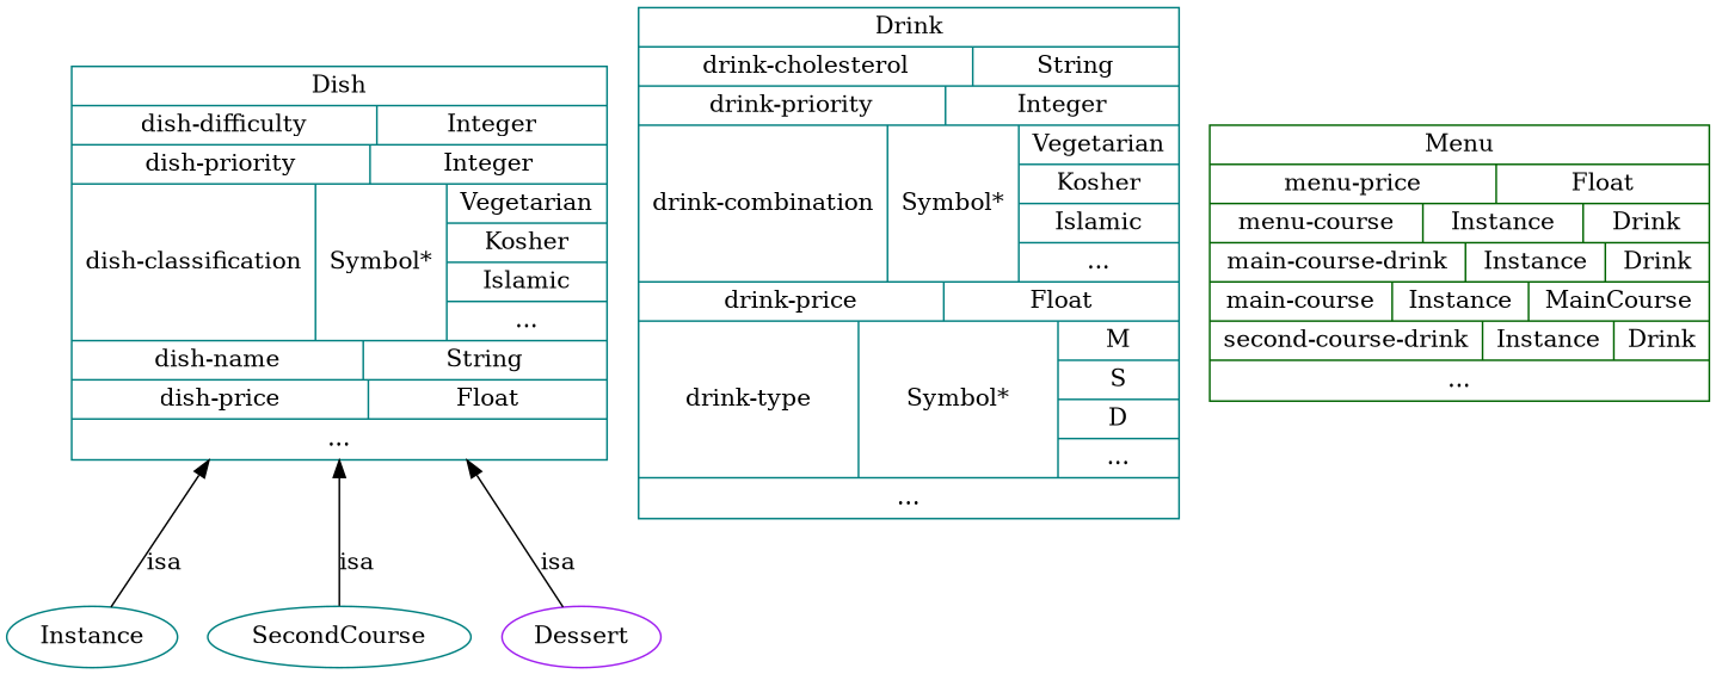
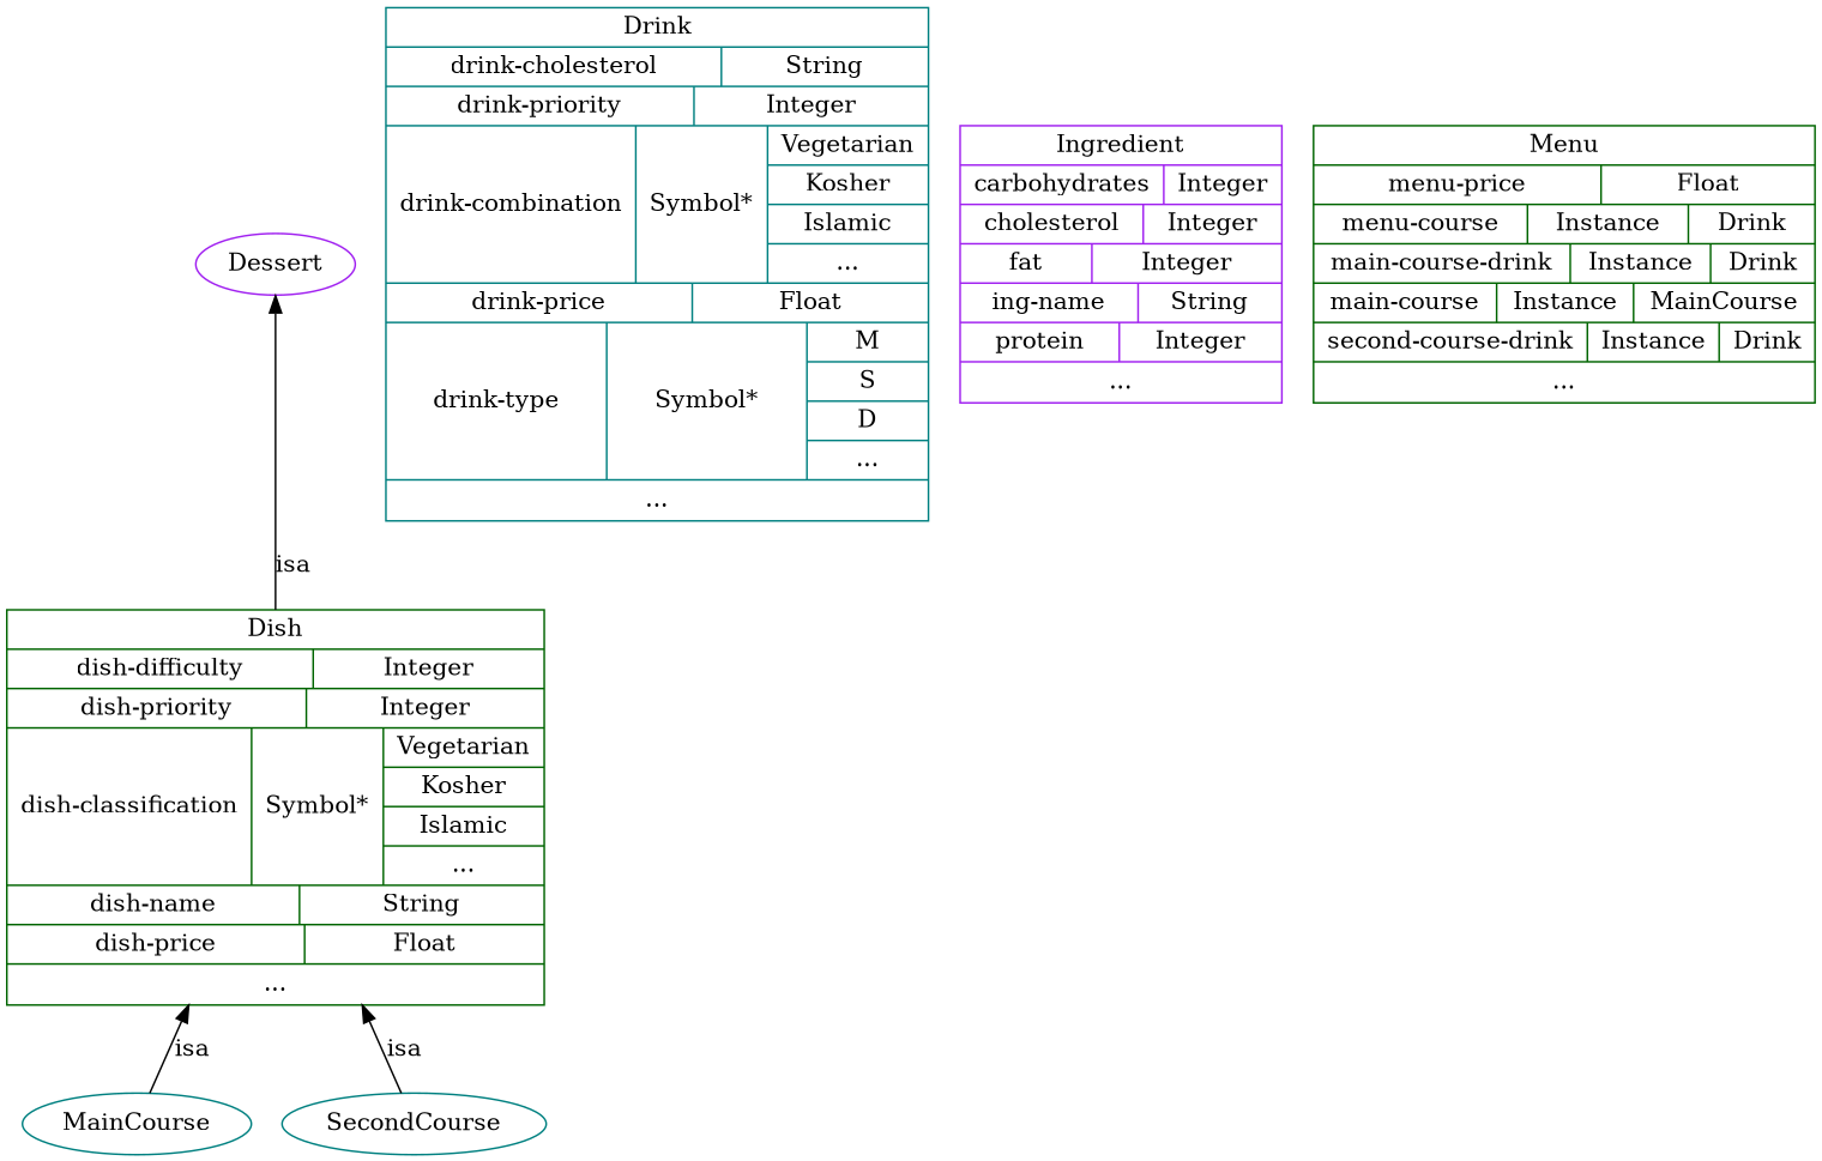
  digraph {
    node [color=teal fontcolor="0.0,0.0,0.0" shape=record]
    edge [color="0.0,0.0,0.0" dir=back fontcolor="0.0,0.0,0.0"]
-   n1 [height=0.5 label=Instance shape=ellipse width=1.1736]
-   n2 [height=3.2083 label="{Dish|{dish-difficulty|Integer}|{dish-priority|Integer}|{dish-classification|Symbol*|{Vegetarian|Kosher|Islamic|...}}|{dish-name|String}|{dish-price|Float}|{...}}" width=3.5833]
+   n1 [height=0.5 label=MainCourse shape=ellipse width=1.1736]
+   n2 [color=darkgreen height=3.2083 label="{Dish|{dish-difficulty|Integer}|{dish-priority|Integer}|{dish-classification|Symbol*|{Vegetarian|Kosher|Islamic|...}}|{dish-name|String}|{dish-price|Float}|{...}}" width=3.5833]
    n3 [height=0.5 label=SecondCourse shape=ellipse width=1.3889]
    n4 [color=purple height=0.5 label=Dessert shape=ellipse width=0.8125]
    n5 [height=4.1667 label="{Drink|{drink-cholesterol|String}|{drink-priority|Integer}|{drink-combination|Symbol*|{Vegetarian|Kosher|Islamic|...}}|{drink-price|Float}|{drink-type|Symbol*|{M|S|D|...}}|{...}}" width=3.6181]
+   n6 [color=purple height=2.25 label="{Ingredient|{carbohydrates|Integer}|{cholesterol|Integer}|{fat|Integer}|{ing-name|String}|{protein|Integer}|{...}}" width=2.0903]
    n7 [color=darkgreen height=2.25 label="{Menu|{menu-price|Float}|{menu-course|Instance|{Drink}}|{main-course-drink|Instance|{Drink}}|{main-course|Instance|{MainCourse}}|{second-course-drink|Instance|{Drink}}|{...}}" width=3.3611]
    n2 -> n1 [label=isa]
    n2 -> n3 [label=isa]
-   n2 -> n4 [label=isa]
+   n4 -> n2 [label=isa]
  }
